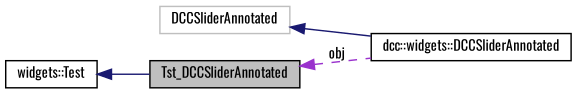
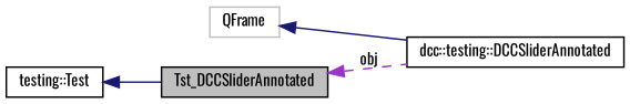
  digraph {
    fontname=Oswald
    rankdir=LR
    node [color=black fillcolor=white fontname=Oswald fontsize=10 shape=record style=filled]
    edge [color=midnightblue dir=back fontname=Oswald fontsize=10 labelfontname=Helvetica labelfontsize=10 style=solid]
    n1 [fillcolor=grey75 fontcolor=black height=0.2 label=Tst_DCCSliderAnnotated width=0.4]
-   n2 [height=0.2 label="dcc::widgets::DCCSliderAnnotated" width=0.4]
-   n3 [height=0.2 label="widgets::Test" width=0.4]
-   n4 [color=grey75 height=0.2 label=DCCSliderAnnotated width=0.4]
+   n2 [height=0.2 label="dcc::testing::DCCSliderAnnotated" width=0.4]
+   n3 [height=0.2 label="testing::Test" width=0.4]
+   n4 [color=grey75 height=0.2 label=QFrame width=0.4]
    n1 -> n2 [color=darkorchid3 label=" obj" style=dashed]
    n3 -> n1
    n4 -> n2
  }
